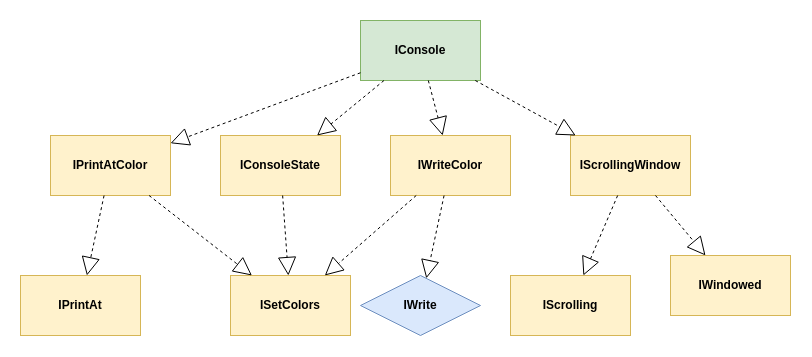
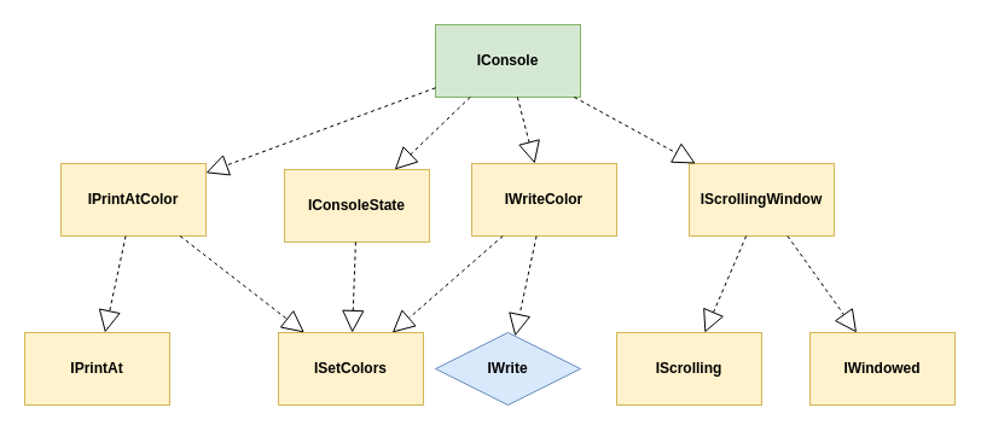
  <mxCell id="0" />
  <mxCell id="1" parent="0" />
  <mxCell id="2" value="ISetColors" style="rounded=0;whiteSpace=wrap;html=1;fontStyle=1;fillColor=#fff2cc;strokeColor=#d6b656;" vertex="1" parent="1"><mxGeometry x="230" y="275" width="120" height="60" as="geometry" /></mxCell>
  <mxCell id="3" value="IWriteColor" style="rounded=0;whiteSpace=wrap;html=1;fontStyle=1;fillColor=#fff2cc;strokeColor=#d6b656;" vertex="1" parent="1"><mxGeometry x="390" y="135" width="120" height="60" as="geometry" /></mxCell>
  <mxCell id="4" style="rounded=0;html=1;dashed=1;labelBackgroundColor=none;startArrow=none;startFill=0;startSize=8;endArrow=block;endFill=0;endSize=16;fontFamily=Verdana;fontSize=12;" edge="1" parent="1" source="3" target="2"><mxGeometry relative="1" as="geometry"><mxPoint x="505" y="-79" as="sourcePoint" /><mxPoint x="370" y="-179" as="targetPoint" /></mxGeometry></mxCell>
  <mxCell id="5" value="IWrite" style="rhombus;whiteSpace=wrap;html=1;fontStyle=1;fillColor=#dae8fc;strokeColor=#6c8ebf;" vertex="1" parent="1"><mxGeometry x="360" y="275" width="120" height="60" as="geometry" /></mxCell>
  <mxCell id="6" style="rounded=0;html=1;dashed=1;labelBackgroundColor=none;startArrow=none;startFill=0;startSize=8;endArrow=block;endFill=0;endSize=16;fontFamily=Verdana;fontSize=12;" edge="1" parent="1" source="3" target="5"><mxGeometry relative="1" as="geometry"><mxPoint x="240" y="-205" as="sourcePoint" /><mxPoint x="240" y="-275" as="targetPoint" /></mxGeometry></mxCell>
  <mxCell id="7" value="IScrollingWindow" style="rounded=0;whiteSpace=wrap;html=1;fontStyle=1;fillColor=#fff2cc;strokeColor=#d6b656;" vertex="1" parent="1"><mxGeometry x="570" y="135" width="120" height="60" as="geometry" /></mxCell>
  <mxCell id="8" value="IScrolling" style="rounded=0;whiteSpace=wrap;html=1;fontStyle=1;fillColor=#fff2cc;strokeColor=#d6b656;" vertex="1" parent="1"><mxGeometry x="510" y="275" width="120" height="60" as="geometry" /></mxCell>
- <mxCell id="9" value="IWindowed" style="rounded=0;whiteSpace=wrap;html=1;fontStyle=1;fillColor=#fff2cc;strokeColor=#d6b656;" vertex="1" parent="1"><mxGeometry x="670" y="255" width="120" height="60" as="geometry" /></mxCell>
+ <mxCell id="9" value="IWindowed" style="rounded=0;whiteSpace=wrap;html=1;fontStyle=1;fillColor=#fff2cc;strokeColor=#d6b656;" vertex="1" parent="1"><mxGeometry x="670" y="275" width="120" height="60" as="geometry" /></mxCell>
  <mxCell id="10" style="rounded=0;html=1;dashed=1;labelBackgroundColor=none;startArrow=none;startFill=0;startSize=8;endArrow=block;endFill=0;endSize=16;fontFamily=Verdana;fontSize=12;" edge="1" parent="1" source="7" target="8"><mxGeometry relative="1" as="geometry"><mxPoint x="281.818" y="-225" as="sourcePoint" /><mxPoint x="318.182" y="-275" as="targetPoint" /></mxGeometry></mxCell>
  <mxCell id="11" style="rounded=0;html=1;dashed=1;labelBackgroundColor=none;startArrow=none;startFill=0;startSize=8;endArrow=block;endFill=0;endSize=16;fontFamily=Verdana;fontSize=12;" edge="1" parent="1" source="7" target="9"><mxGeometry relative="1" as="geometry"><mxPoint x="235.455" y="-225" as="sourcePoint" /><mxPoint x="194.545" y="-275" as="targetPoint" /></mxGeometry></mxCell>
- <mxCell id="12" value="IConsoleState" style="rounded=0;whiteSpace=wrap;html=1;fontStyle=1;fillColor=#fff2cc;strokeColor=#d6b656;" vertex="1" parent="1"><mxGeometry x="220" y="135" width="120" height="60" as="geometry" /></mxCell>
+ <mxCell id="12" value="IConsoleState" style="rounded=0;whiteSpace=wrap;html=1;fontStyle=1;fillColor=#fff2cc;strokeColor=#d6b656;" vertex="1" parent="1"><mxGeometry x="235" y="140" width="120" height="60" as="geometry" /></mxCell>
  <mxCell id="13" style="rounded=0;html=1;dashed=1;labelBackgroundColor=none;startArrow=none;startFill=0;startSize=8;endArrow=block;endFill=0;endSize=16;fontFamily=Verdana;fontSize=12;" edge="1" parent="1" source="12" target="2"><mxGeometry relative="1" as="geometry"><mxPoint x="298.182" y="-225" as="sourcePoint" /><mxPoint x="261.818" y="-275" as="targetPoint" /></mxGeometry></mxCell>
  <mxCell id="14" value="IPrintAt" style="rounded=0;whiteSpace=wrap;html=1;fontStyle=1;fillColor=#fff2cc;strokeColor=#d6b656;" vertex="1" parent="1"><mxGeometry x="20" y="275" width="120" height="60" as="geometry" /></mxCell>
  <mxCell id="15" value="IPrintAtColor" style="rounded=0;whiteSpace=wrap;html=1;fontStyle=1;fillColor=#fff2cc;strokeColor=#d6b656;" vertex="1" parent="1"><mxGeometry x="50" y="135" width="120" height="60" as="geometry" /></mxCell>
  <mxCell id="16" style="rounded=0;html=1;dashed=1;labelBackgroundColor=none;startArrow=none;startFill=0;startSize=8;endArrow=block;endFill=0;endSize=16;fontFamily=Verdana;fontSize=12;" edge="1" parent="1" source="15" target="14"><mxGeometry relative="1" as="geometry"><mxPoint x="652.5" y="-215" as="sourcePoint" /><mxPoint x="697.5" y="-275" as="targetPoint" /></mxGeometry></mxCell>
  <mxCell id="17" style="rounded=0;html=1;dashed=1;labelBackgroundColor=none;startArrow=none;startFill=0;startSize=8;endArrow=block;endFill=0;endSize=16;fontFamily=Verdana;fontSize=12;" edge="1" parent="1" source="15" target="2"><mxGeometry relative="1" as="geometry"><mxPoint x="70" y="-215" as="sourcePoint" /><mxPoint x="70" y="-275" as="targetPoint" /></mxGeometry></mxCell>
  <mxCell id="18" value="IConsole" style="rounded=0;whiteSpace=wrap;html=1;fontStyle=1;fillColor=#d5e8d4;strokeColor=#82b366;" vertex="1" parent="1"><mxGeometry x="360" y="20" width="120" height="60" as="geometry" /></mxCell>
  <mxCell id="19" style="rounded=0;html=1;dashed=1;labelBackgroundColor=none;startArrow=none;startFill=0;startSize=8;endArrow=block;endFill=0;endSize=16;fontFamily=Verdana;fontSize=12;" edge="1" parent="1" source="18" target="15"><mxGeometry relative="1" as="geometry"><mxPoint x="123.846" y="-205" as="sourcePoint" /><mxPoint x="86.154" y="-275" as="targetPoint" /></mxGeometry></mxCell>
  <mxCell id="20" style="rounded=0;html=1;dashed=1;labelBackgroundColor=none;startArrow=none;startFill=0;startSize=8;endArrow=block;endFill=0;endSize=16;fontFamily=Verdana;fontSize=12;" edge="1" parent="1" source="18" target="12"><mxGeometry relative="1" as="geometry"><mxPoint x="316.842" y="-15" as="sourcePoint" /><mxPoint x="173.158" y="-145" as="targetPoint" /></mxGeometry></mxCell>
  <mxCell id="21" style="rounded=0;html=1;dashed=1;labelBackgroundColor=none;startArrow=none;startFill=0;startSize=8;endArrow=block;endFill=0;endSize=16;fontFamily=Verdana;fontSize=12;" edge="1" parent="1" source="18" target="3"><mxGeometry relative="1" as="geometry"><mxPoint x="343.684" y="-15" as="sourcePoint" /><mxPoint x="316.316" y="-145" as="targetPoint" /></mxGeometry></mxCell>
  <mxCell id="22" style="rounded=0;html=1;dashed=1;labelBackgroundColor=none;startArrow=none;startFill=0;startSize=8;endArrow=block;endFill=0;endSize=16;fontFamily=Verdana;fontSize=12;" edge="1" parent="1" source="18" target="7"><mxGeometry relative="1" as="geometry"><mxPoint x="353.684" y="-5" as="sourcePoint" /><mxPoint x="326.316" y="-135" as="targetPoint" /></mxGeometry></mxCell>
